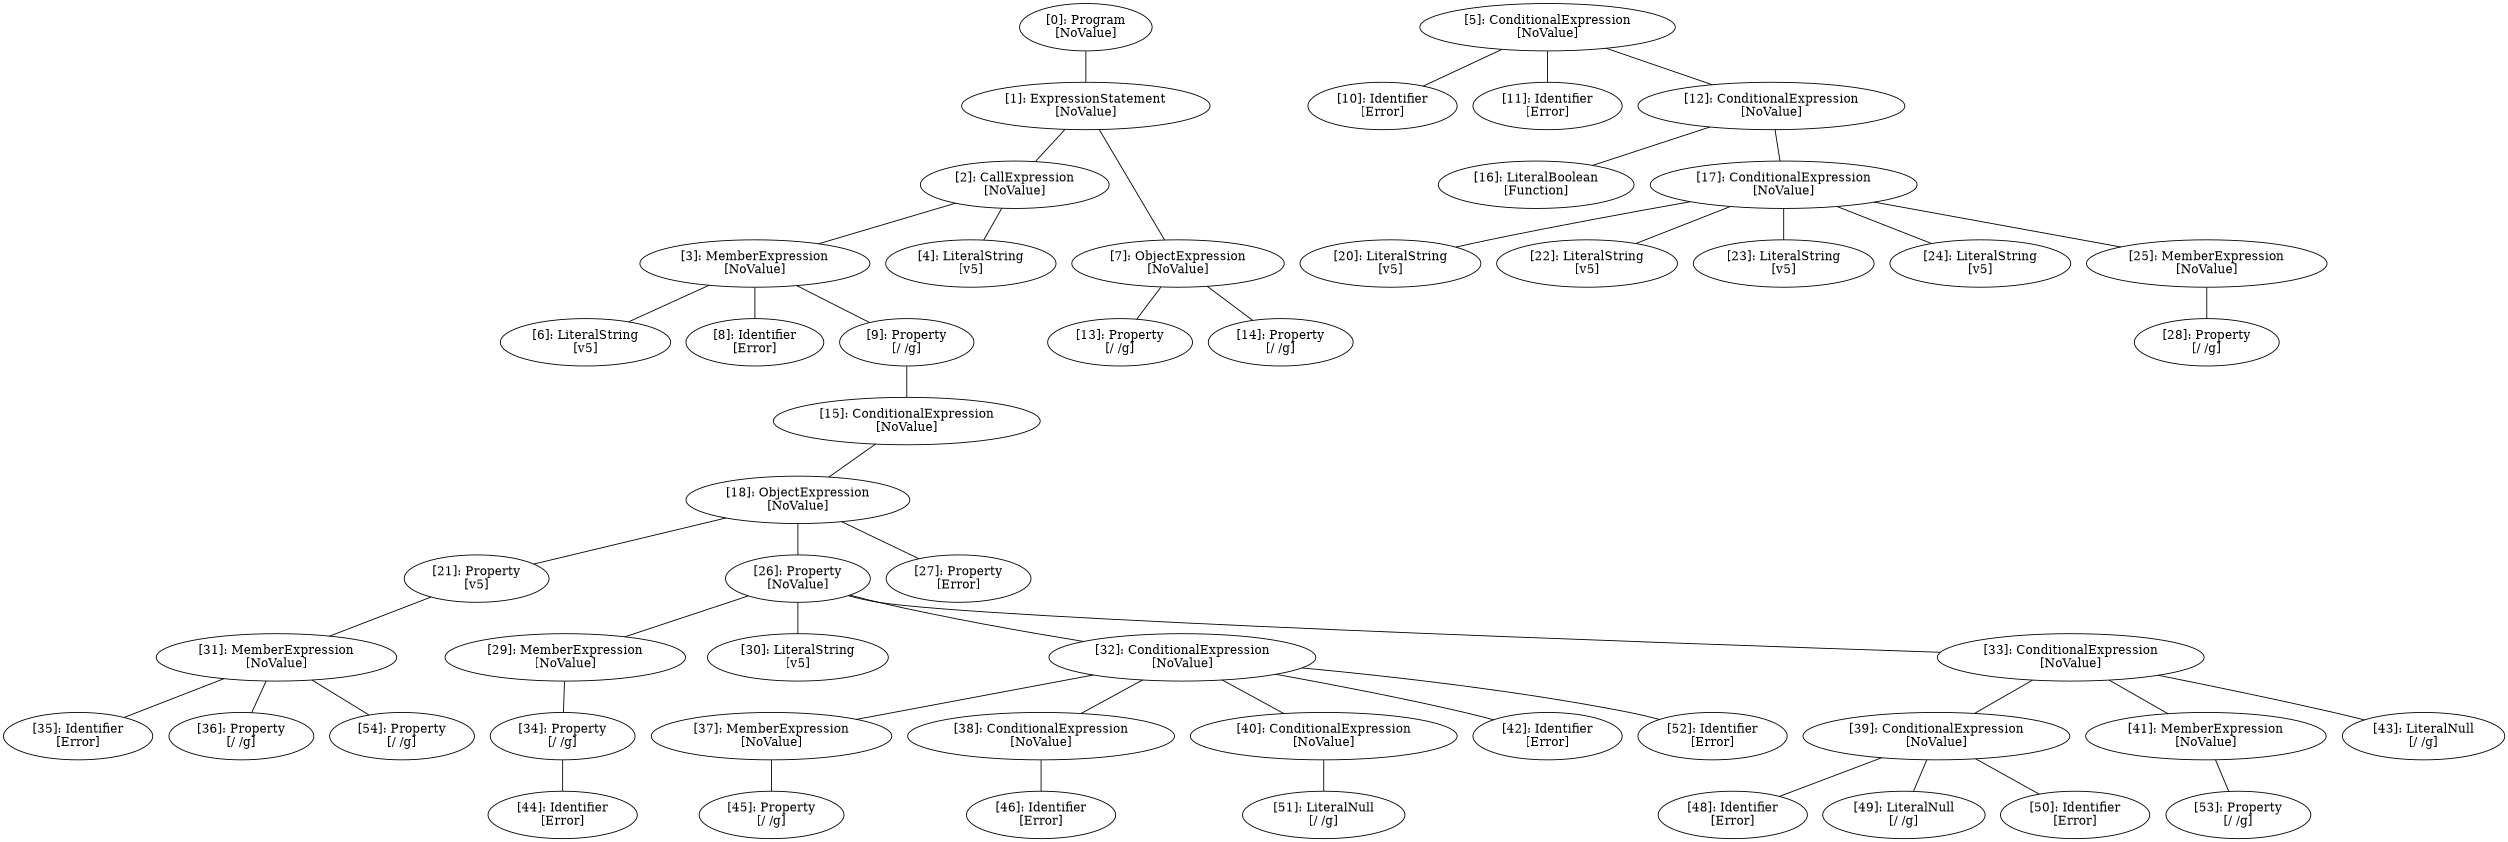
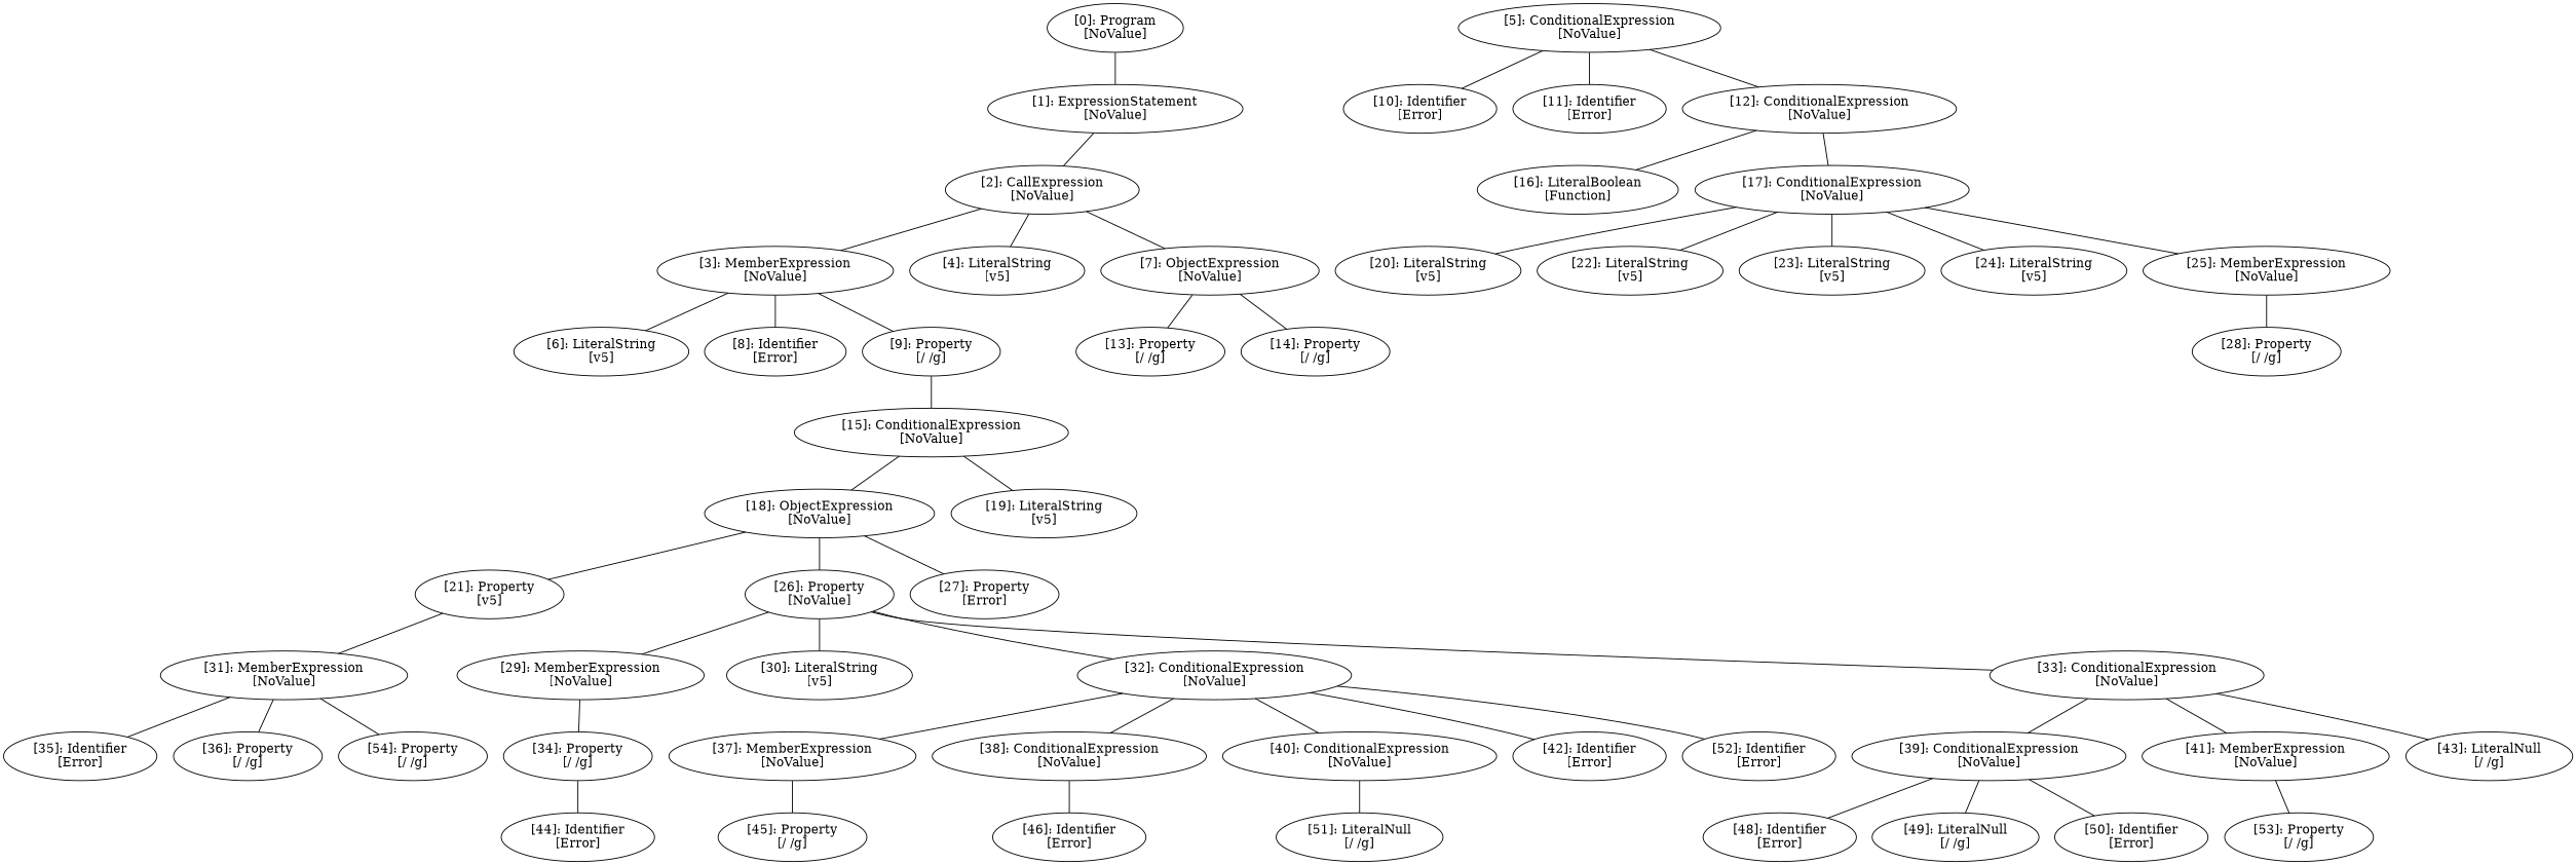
  graph {
    n1 [label="[0]: Program\n[NoValue]"]
    n2 [label="[1]: ExpressionStatement\n[NoValue]"]
    n3 [label="[2]: CallExpression\n[NoValue]"]
    n4 [label="[3]: MemberExpression\n[NoValue]"]
    n5 [label="[4]: LiteralString\n[v5]"]
    n6 [label="[7]: ObjectExpression\n[NoValue]"]
    n7 [label="[6]: LiteralString\n[v5]"]
    n8 [label="[8]: Identifier\n[Error]"]
    n9 [label="[9]: Property\n[/ /g]"]
    n10 [label="[5]: ConditionalExpression\n[NoValue]"]
    n11 [label="[10]: Identifier\n[Error]"]
    n12 [label="[11]: Identifier\n[Error]"]
    n13 [label="[12]: ConditionalExpression\n[NoValue]"]
    n14 [label="[13]: Property\n[/ /g]"]
    n15 [label="[14]: Property\n[/ /g]"]
    n16 [label="[15]: ConditionalExpression\n[NoValue]"]
    n17 [label="[16]: LiteralBoolean\n[Function]"]
    n18 [label="[17]: ConditionalExpression\n[NoValue]"]
    n19 [label="[18]: ObjectExpression\n[NoValue]"]
+   n20 [label="[19]: LiteralString\n[v5]"]
    n21 [label="[20]: LiteralString\n[v5]"]
    n22 [label="[22]: LiteralString\n[v5]"]
    n23 [label="[23]: LiteralString\n[v5]"]
    n24 [label="[24]: LiteralString\n[v5]"]
    n25 [label="[25]: MemberExpression\n[NoValue]"]
    n26 [label="[21]: Property\n[v5]"]
    n27 [label="[26]: Property\n[NoValue]"]
    n28 [label="[27]: Property\n[Error]"]
    n29 [label="[28]: Property\n[/ /g]"]
    n30 [label="[31]: MemberExpression\n[NoValue]"]
    n31 [label="[29]: MemberExpression\n[NoValue]"]
    n32 [label="[30]: LiteralString\n[v5]"]
    n33 [label="[32]: ConditionalExpression\n[NoValue]"]
    n34 [label="[33]: ConditionalExpression\n[NoValue]"]
    n35 [label="[34]: Property\n[/ /g]"]
    n36 [label="[35]: Identifier\n[Error]"]
    n37 [label="[36]: Property\n[/ /g]"]
    n38 [label="[54]: Property\n[/ /g]"]
    n39 [label="[37]: MemberExpression\n[NoValue]"]
    n40 [label="[38]: ConditionalExpression\n[NoValue]"]
    n41 [label="[40]: ConditionalExpression\n[NoValue]"]
    n42 [label="[42]: Identifier\n[Error]"]
    n43 [label="[52]: Identifier\n[Error]"]
    n44 [label="[39]: ConditionalExpression\n[NoValue]"]
    n45 [label="[41]: MemberExpression\n[NoValue]"]
    n46 [label="[43]: LiteralNull\n[/ /g]"]
    n47 [label="[44]: Identifier\n[Error]"]
    n48 [label="[45]: Property\n[/ /g]"]
    n49 [label="[46]: Identifier\n[Error]"]
    n50 [label="[51]: LiteralNull\n[/ /g]"]
    n51 [label="[48]: Identifier\n[Error]"]
    n52 [label="[49]: LiteralNull\n[/ /g]"]
    n53 [label="[50]: Identifier\n[Error]"]
    n54 [label="[53]: Property\n[/ /g]"]
    n1 -- n2
    n2 -- n3
    n3 -- n4
    n3 -- n5
-   n2 -- n6
+   n3 -- n6
    n4 -- n7
    n4 -- n8
    n4 -- n9
    n6 -- n14
    n6 -- n15
    n9 -- n16
    n10 -- n11
    n10 -- n12
    n10 -- n13
    n13 -- n17
    n13 -- n18
    n16 -- n19
+   n16 -- n20
    n18 -- n21
    n18 -- n22
    n18 -- n23
    n18 -- n24
    n18 -- n25
    n19 -- n26
    n19 -- n27
    n19 -- n28
    n25 -- n29
    n26 -- n30
    n27 -- n31
    n27 -- n32
    n27 -- n33
    n27 -- n34
    n30 -- n36
    n30 -- n37
    n30 -- n38
    n31 -- n35
    n33 -- n39
    n33 -- n40
    n33 -- n41
    n33 -- n42
    n33 -- n43
    n34 -- n44
    n34 -- n45
    n34 -- n46
    n35 -- n47
    n39 -- n48
    n40 -- n49
    n41 -- n50
    n44 -- n51
    n44 -- n52
    n44 -- n53
    n45 -- n54
  }
